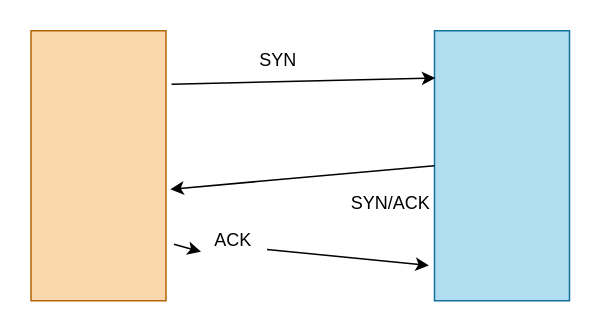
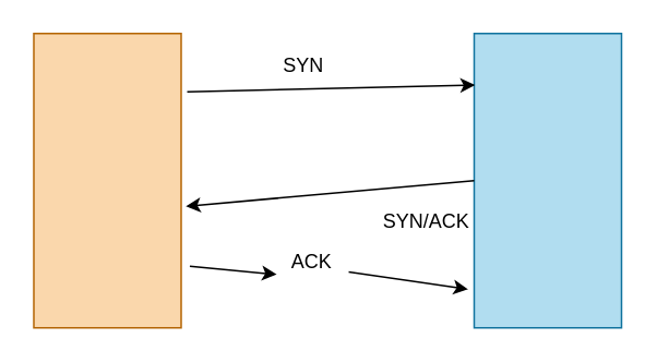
  <mxCell id="0" />
  <mxCell id="1" parent="0" />
  <mxCell id="2" value="" style="rounded=0;whiteSpace=wrap;html=1;fillColor=#fad7ac;strokeColor=#b46504;" vertex="1" parent="1"><mxGeometry x="20" y="20" width="90" height="180" as="geometry" /></mxCell>
  <mxCell id="3" value="" style="rounded=0;whiteSpace=wrap;html=1;fillColor=#b1ddf0;strokeColor=#10739e;" vertex="1" parent="1"><mxGeometry x="289" y="20" width="90" height="180" as="geometry" /></mxCell>
  <mxCell id="4" value="" style="endArrow=classic;html=1;exitX=1.041;exitY=0.198;exitDx=0;exitDy=0;exitPerimeter=0;entryX=0.006;entryY=0.175;entryDx=0;entryDy=0;entryPerimeter=0;" edge="1" parent="1" source="2" target="3"><mxGeometry width="50" height="50" relative="1" as="geometry"><mxPoint x="430" y="100" as="sourcePoint" /><mxPoint x="480" y="50" as="targetPoint" /></mxGeometry></mxCell>
  <mxCell id="5" value="" style="endArrow=classic;html=1;exitX=0;exitY=0.5;exitDx=0;exitDy=0;entryX=1.032;entryY=0.587;entryDx=0;entryDy=0;entryPerimeter=0;" edge="1" parent="1" source="3" target="2"><mxGeometry width="50" height="50" relative="1" as="geometry"><mxPoint x="430" y="100" as="sourcePoint" /><mxPoint x="480" y="50" as="targetPoint" /></mxGeometry></mxCell>
  <mxCell id="6" value="" style="endArrow=classic;html=1;exitX=1.059;exitY=0.791;exitDx=0;exitDy=0;exitPerimeter=0;entryX=-0.041;entryY=0.869;entryDx=0;entryDy=0;entryPerimeter=0;" edge="1" parent="1" source="9" target="3"><mxGeometry width="50" height="50" relative="1" as="geometry"><mxPoint x="150" y="200" as="sourcePoint" /><mxPoint x="200" y="150" as="targetPoint" /></mxGeometry></mxCell>
  <mxCell id="7" value="SYN" style="text;html=1;strokeColor=none;fillColor=none;align=center;verticalAlign=middle;whiteSpace=wrap;rounded=0;" vertex="1" parent="1"><mxGeometry x="165" y="30" width="40" height="20" as="geometry" /></mxCell>
  <mxCell id="8" value="SYN/ACK" style="text;html=1;strokeColor=none;fillColor=none;align=center;verticalAlign=middle;whiteSpace=wrap;rounded=0;" vertex="1" parent="1"><mxGeometry x="240" y="125" width="40" height="20" as="geometry" /></mxCell>
- <mxCell id="9" value="ACK" style="text;html=1;strokeColor=none;fillColor=none;align=center;verticalAlign=middle;whiteSpace=wrap;rounded=0;" vertex="1" parent="1"><mxGeometry x="135" y="150" width="40" height="20" as="geometry" /></mxCell>
+ <mxCell id="9" value="ACK" style="text;html=1;strokeColor=none;fillColor=none;align=center;verticalAlign=middle;whiteSpace=wrap;rounded=0;" vertex="1" parent="1"><mxGeometry x="170" y="150" width="40" height="20" as="geometry" /></mxCell>
  <mxCell id="10" value="" style="endArrow=classic;html=1;exitX=1.059;exitY=0.791;exitDx=0;exitDy=0;exitPerimeter=0;entryX=-0.041;entryY=0.869;entryDx=0;entryDy=0;entryPerimeter=0;" edge="1" parent="1" source="2" target="9"><mxGeometry width="50" height="50" relative="1" as="geometry"><mxPoint x="115.31" y="162.38" as="sourcePoint" /><mxPoint x="285.31" y="176.42" as="targetPoint" /></mxGeometry></mxCell>
